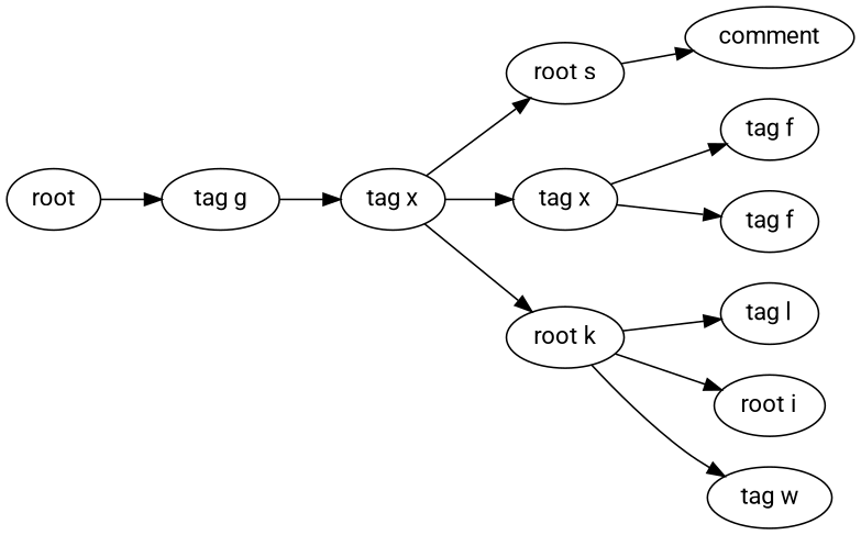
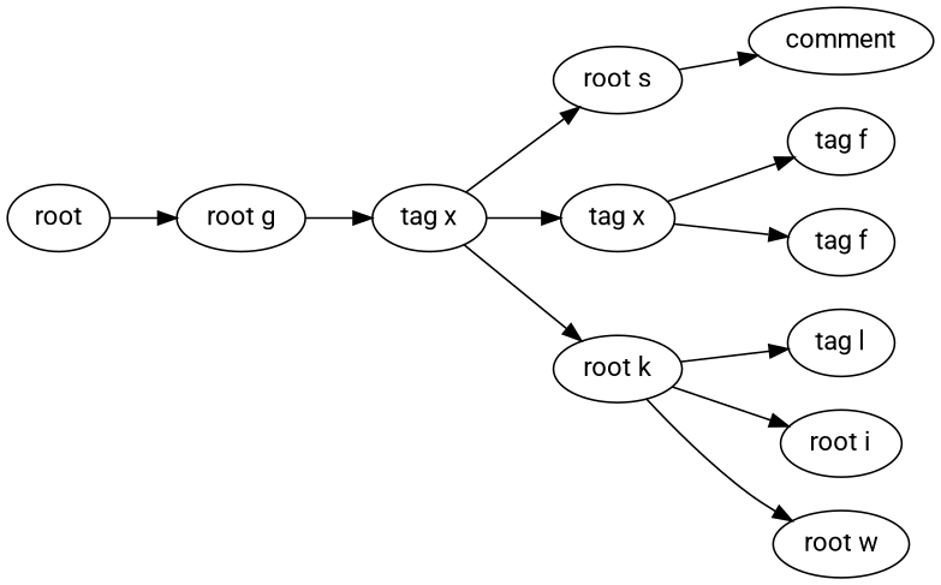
  digraph {
    fontname=Roboto
    rankdir=LR
    node [fontname=Roboto]
    edge [fontname=Roboto]
    n1 [label=root]
-   n2 [label="tag g"]
+   n2 [label="root g"]
    n3 [label="tag x"]
    n4 [label="root s"]
    n5 [label="tag x"]
    n6 [label="root k"]
    n7 [label=comment]
    n8 [label="tag f"]
    n9 [label="tag f"]
    n10 [label="tag l"]
    n11 [label="root i"]
-   n12 [label="tag w"]
+   n12 [label="root w"]
    n1 -> n2
    n2 -> n3
    n3 -> n4
    n3 -> n5
    n3 -> n6
    n4 -> n7
    n5 -> n8
    n5 -> n9
    n6 -> n10
    n6 -> n11
    n6 -> n12
  }
